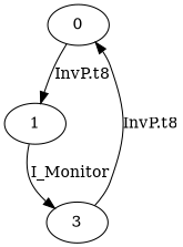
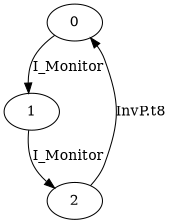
  digraph {
    0
    1
-   2 [label=3]
-   0 -> 1 [label="InvP.t8"]
+   2
+   0 -> 1 [label=I_Monitor]
    1 -> 2 [label=I_Monitor]
    2 -> 0 [label="InvP.t8"]
  }
